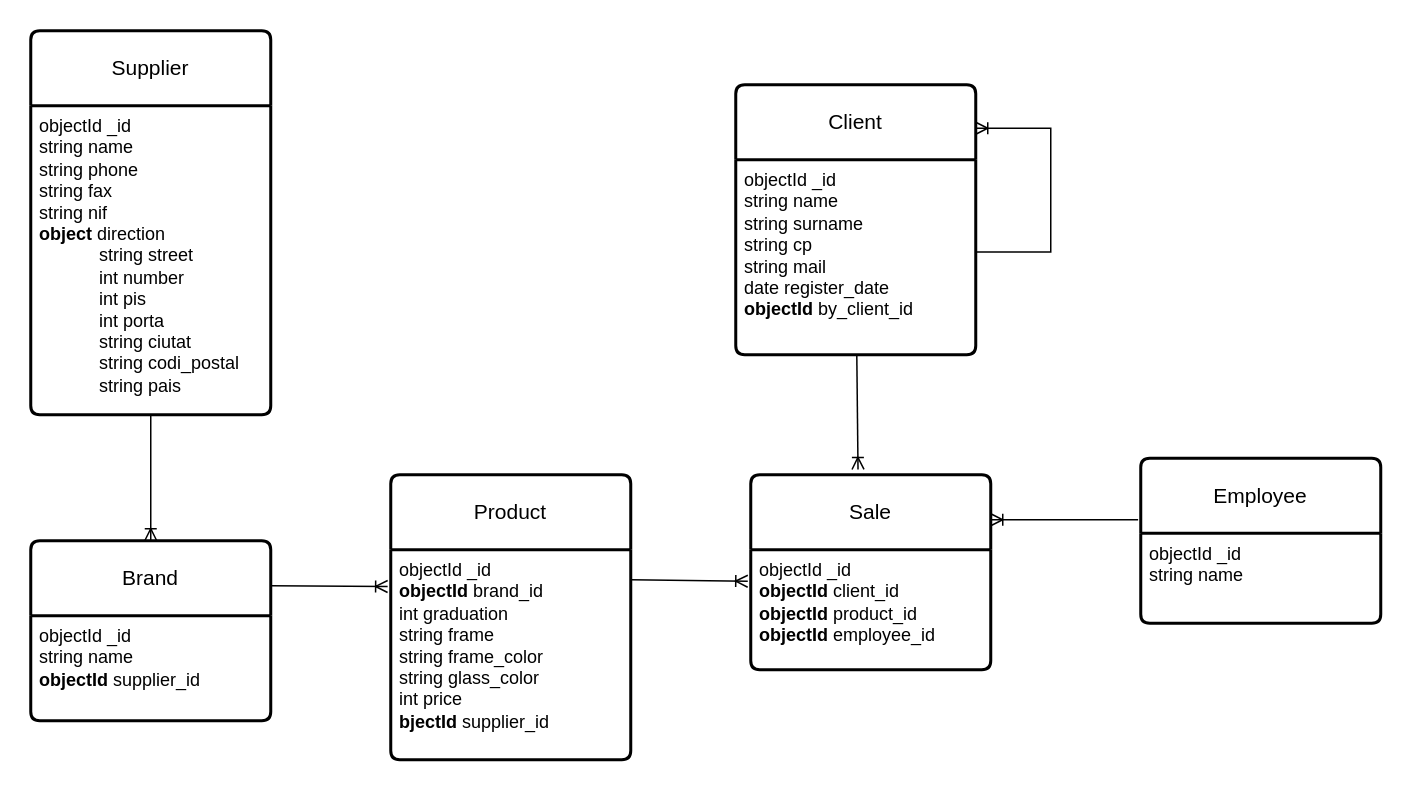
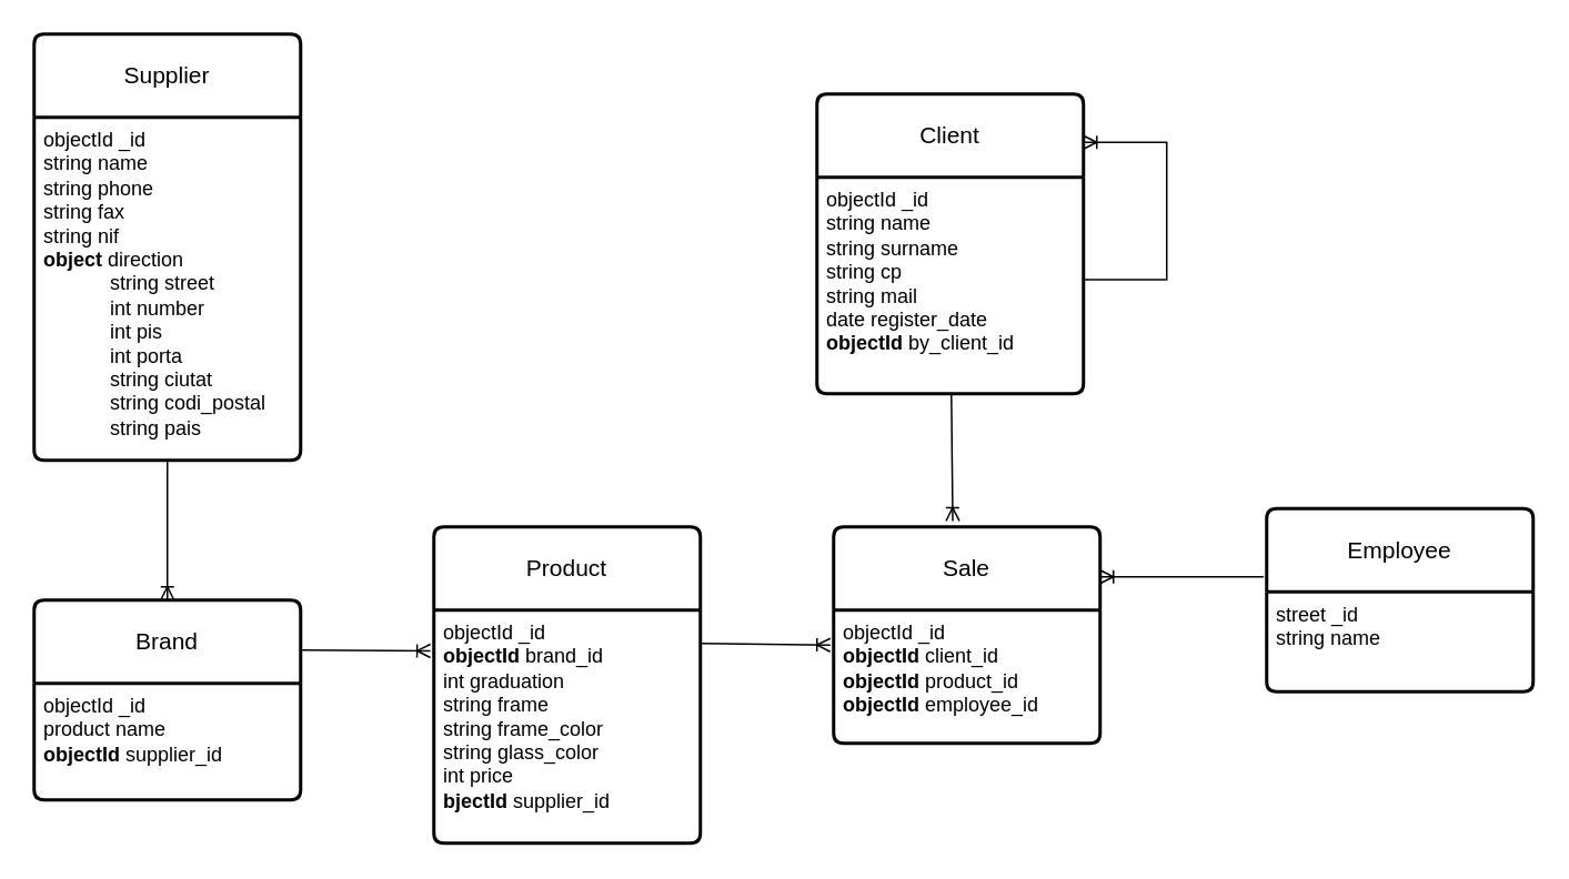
  <mxCell id="0" />
  <mxCell id="1" parent="0" />
  <mxCell id="2" value="Brand" style="swimlane;childLayout=stackLayout;horizontal=1;startSize=50;horizontalStack=0;rounded=1;fontSize=14;fontStyle=0;strokeWidth=2;resizeParent=0;resizeLast=1;shadow=0;dashed=0;align=center;arcSize=4;whiteSpace=wrap;html=1;" parent="1" vertex="1"><mxGeometry x="20" y="360" width="160" height="120" as="geometry" /></mxCell>
- <mxCell id="3" value="objectId _id&lt;br&gt;string name&lt;br&gt;&lt;b&gt;objectId&lt;/b&gt; supplier_id" style="align=left;strokeColor=none;fillColor=none;spacingLeft=4;fontSize=12;verticalAlign=top;resizable=0;rotatable=0;part=1;html=1;" parent="2" vertex="1"><mxGeometry y="50" width="160" height="70" as="geometry" /></mxCell>
+ <mxCell id="3" value="objectId _id&lt;br&gt;product name&lt;br&gt;&lt;b&gt;objectId&lt;/b&gt; supplier_id" style="align=left;strokeColor=none;fillColor=none;spacingLeft=4;fontSize=12;verticalAlign=top;resizable=0;rotatable=0;part=1;html=1;" parent="2" vertex="1"><mxGeometry y="50" width="160" height="70" as="geometry" /></mxCell>
  <mxCell id="4" value="Client" style="swimlane;childLayout=stackLayout;horizontal=1;startSize=50;horizontalStack=0;rounded=1;fontSize=14;fontStyle=0;strokeWidth=2;resizeParent=0;resizeLast=1;shadow=0;dashed=0;align=center;arcSize=4;whiteSpace=wrap;html=1;" parent="1" vertex="1"><mxGeometry x="490" y="56" width="160" height="180" as="geometry" /></mxCell>
  <mxCell id="5" value="objectId _id&lt;br&gt;string name&lt;br&gt;string surname&lt;br&gt;string cp&lt;br&gt;string mail&lt;br&gt;date register_date&lt;br&gt;&lt;b&gt;objectId&lt;/b&gt; by_client_id" style="align=left;strokeColor=none;fillColor=none;spacingLeft=4;fontSize=12;verticalAlign=top;resizable=0;rotatable=0;part=1;html=1;" parent="4" vertex="1"><mxGeometry y="50" width="160" height="130" as="geometry" /></mxCell>
  <mxCell id="6" value="" style="edgeStyle=orthogonalEdgeStyle;fontSize=12;html=1;endArrow=ERoneToMany;rounded=0;exitX=1;exitY=0.75;exitDx=0;exitDy=0;" edge="1" parent="4"><mxGeometry width="100" height="100" relative="1" as="geometry"><mxPoint x="160" y="111.5" as="sourcePoint" /><mxPoint x="160" y="29" as="targetPoint" /><Array as="points"><mxPoint x="210" y="112" /><mxPoint x="210" y="29" /></Array></mxGeometry></mxCell>
  <mxCell id="7" value="Employee" style="swimlane;childLayout=stackLayout;horizontal=1;startSize=50;horizontalStack=0;rounded=1;fontSize=14;fontStyle=0;strokeWidth=2;resizeParent=0;resizeLast=1;shadow=0;dashed=0;align=center;arcSize=4;whiteSpace=wrap;html=1;" parent="1" vertex="1"><mxGeometry x="760" y="305" width="160" height="110" as="geometry" /></mxCell>
- <mxCell id="8" value="objectId _id&lt;br&gt;string name" style="align=left;strokeColor=none;fillColor=none;spacingLeft=4;fontSize=12;verticalAlign=top;resizable=0;rotatable=0;part=1;html=1;" parent="7" vertex="1"><mxGeometry y="50" width="160" height="60" as="geometry" /></mxCell>
+ <mxCell id="8" value="street _id&lt;br&gt;string name" style="align=left;strokeColor=none;fillColor=none;spacingLeft=4;fontSize=12;verticalAlign=top;resizable=0;rotatable=0;part=1;html=1;" parent="7" vertex="1"><mxGeometry y="50" width="160" height="60" as="geometry" /></mxCell>
  <mxCell id="9" value="Product" style="swimlane;childLayout=stackLayout;horizontal=1;startSize=50;horizontalStack=0;rounded=1;fontSize=14;fontStyle=0;strokeWidth=2;resizeParent=0;resizeLast=1;shadow=0;dashed=0;align=center;arcSize=4;whiteSpace=wrap;html=1;" parent="1" vertex="1"><mxGeometry x="260" y="316" width="160" height="190" as="geometry" /></mxCell>
  <mxCell id="10" value="objectId _id&lt;b&gt;&lt;br&gt;objectId &lt;/b&gt;brand_id&lt;br&gt;int graduation&lt;br&gt;string frame&lt;br&gt;string frame_color&lt;br&gt;string glass_color&lt;br&gt;int price&lt;br&gt;&lt;b&gt;bjectId &lt;/b&gt;supplier_id" style="align=left;strokeColor=none;fillColor=none;spacingLeft=4;fontSize=12;verticalAlign=top;resizable=0;rotatable=0;part=1;html=1;" parent="9" vertex="1"><mxGeometry y="50" width="160" height="140" as="geometry" /></mxCell>
  <mxCell id="11" value="Sale" style="swimlane;childLayout=stackLayout;horizontal=1;startSize=50;horizontalStack=0;rounded=1;fontSize=14;fontStyle=0;strokeWidth=2;resizeParent=0;resizeLast=1;shadow=0;dashed=0;align=center;arcSize=4;whiteSpace=wrap;html=1;" parent="1" vertex="1"><mxGeometry x="500" y="316" width="160" height="130" as="geometry" /></mxCell>
  <mxCell id="12" value="objectId _id&lt;b&gt;&lt;br&gt;objectId&lt;/b&gt;&amp;nbsp;client_id&lt;br&gt;&lt;b&gt;objectId&lt;/b&gt;&amp;nbsp;product_id&lt;br&gt;&lt;b&gt;objectId &lt;/b&gt;employee_id" style="align=left;strokeColor=none;fillColor=none;spacingLeft=4;fontSize=12;verticalAlign=top;resizable=0;rotatable=0;part=1;html=1;" parent="11" vertex="1"><mxGeometry y="50" width="160" height="80" as="geometry" /></mxCell>
  <mxCell id="13" value="Supplier" style="swimlane;childLayout=stackLayout;horizontal=1;startSize=50;horizontalStack=0;rounded=1;fontSize=14;fontStyle=0;strokeWidth=2;resizeParent=0;resizeLast=1;shadow=0;dashed=0;align=center;arcSize=4;whiteSpace=wrap;html=1;" parent="1" vertex="1"><mxGeometry x="20" y="20" width="160" height="256" as="geometry" /></mxCell>
  <mxCell id="14" value="objectId _id&lt;br&gt;string name&lt;br&gt;string phone&lt;br&gt;string fax&lt;br&gt;string nif&lt;br&gt;&lt;b&gt;object &lt;/b&gt;direction&lt;br&gt;&lt;blockquote style=&quot;margin: 0 0 0 40px; border: none; padding: 0px;&quot;&gt;string street&lt;br&gt;int number&lt;br&gt;int pis&lt;br&gt;int porta&lt;br&gt;string ciutat&lt;br&gt;string codi_postal&lt;br&gt;string pais&lt;/blockquote&gt;&lt;blockquote style=&quot;margin: 0 0 0 40px; border: none; padding: 0px;&quot;&gt;&lt;br&gt;&lt;/blockquote&gt;&lt;blockquote style=&quot;margin: 0 0 0 40px; border: none; padding: 0px;&quot;&gt;&lt;br&gt;&lt;/blockquote&gt;&lt;blockquote style=&quot;margin: 0 0 0 40px; border: none; padding: 0px;&quot;&gt;&lt;br&gt;&lt;/blockquote&gt;" style="align=left;strokeColor=none;fillColor=none;spacingLeft=4;fontSize=12;verticalAlign=top;resizable=0;rotatable=0;part=1;html=1;" parent="13" vertex="1"><mxGeometry y="50" width="160" height="206" as="geometry" /></mxCell>
  <mxCell id="15" value="" style="fontSize=12;html=1;endArrow=ERoneToMany;rounded=0;exitX=0.5;exitY=1;exitDx=0;exitDy=0;" parent="1" source="14" edge="1"><mxGeometry width="100" height="100" relative="1" as="geometry"><mxPoint x="100" y="270" as="sourcePoint" /><mxPoint x="100" y="360" as="targetPoint" /></mxGeometry></mxCell>
  <mxCell id="16" value="" style="fontSize=12;html=1;endArrow=ERoneToMany;rounded=0;exitX=1;exitY=0.25;exitDx=0;exitDy=0;entryX=-0.013;entryY=0.175;entryDx=0;entryDy=0;entryPerimeter=0;" parent="1" source="2" target="10" edge="1"><mxGeometry width="100" height="100" relative="1" as="geometry"><mxPoint x="240" y="286" as="sourcePoint" /><mxPoint x="240" y="370" as="targetPoint" /></mxGeometry></mxCell>
  <mxCell id="17" value="" style="fontSize=12;html=1;endArrow=ERoneToMany;rounded=0;exitX=1;exitY=0.25;exitDx=0;exitDy=0;entryX=-0.013;entryY=0.175;entryDx=0;entryDy=0;entryPerimeter=0;" parent="1" edge="1"><mxGeometry width="100" height="100" relative="1" as="geometry"><mxPoint x="420" y="386" as="sourcePoint" /><mxPoint x="498" y="387" as="targetPoint" /></mxGeometry></mxCell>
  <mxCell id="18" value="" style="fontSize=12;html=1;endArrow=ERoneToMany;rounded=0;entryX=0.447;entryY=-0.027;entryDx=0;entryDy=0;entryPerimeter=0;" parent="1" source="5" target="11" edge="1"><mxGeometry width="100" height="100" relative="1" as="geometry"><mxPoint x="400" y="256" as="sourcePoint" /><mxPoint x="478" y="257" as="targetPoint" /></mxGeometry></mxCell>
  <mxCell id="19" value="" style="fontSize=12;html=1;endArrow=ERoneToMany;rounded=0;exitX=-0.011;exitY=0.372;exitDx=0;exitDy=0;exitPerimeter=0;" parent="1" source="7" edge="1"><mxGeometry width="100" height="100" relative="1" as="geometry"><mxPoint x="700" y="246" as="sourcePoint" /><mxPoint x="660" y="346" as="targetPoint" /></mxGeometry></mxCell>
